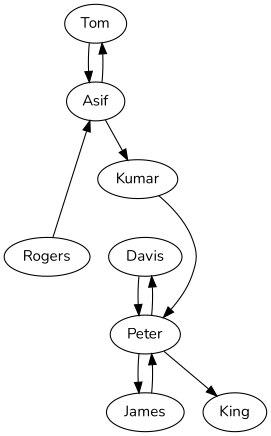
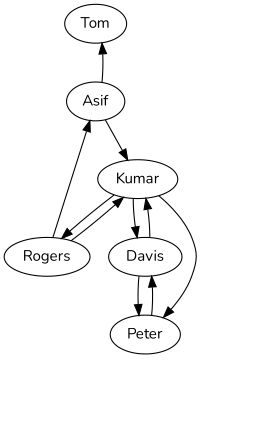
  digraph {
    fontname=Nunito
    node [fontname=Nunito]
    edge [fontname=Nunito]
    Tom
    Asif
    Rogers
    Kumar
    Davis
    Peter
-   James
-   King
-   Tom -> Asif
    Asif -> Tom
    Asif -> Kumar
    Rogers -> Asif
+   Rogers -> Kumar
+   Kumar -> Rogers
+   Kumar -> Davis
    Kumar -> Peter
+   Davis -> Kumar
    Davis -> Peter
    Peter -> Davis
-   Peter -> James
-   Peter -> King
-   James -> Peter
  }
